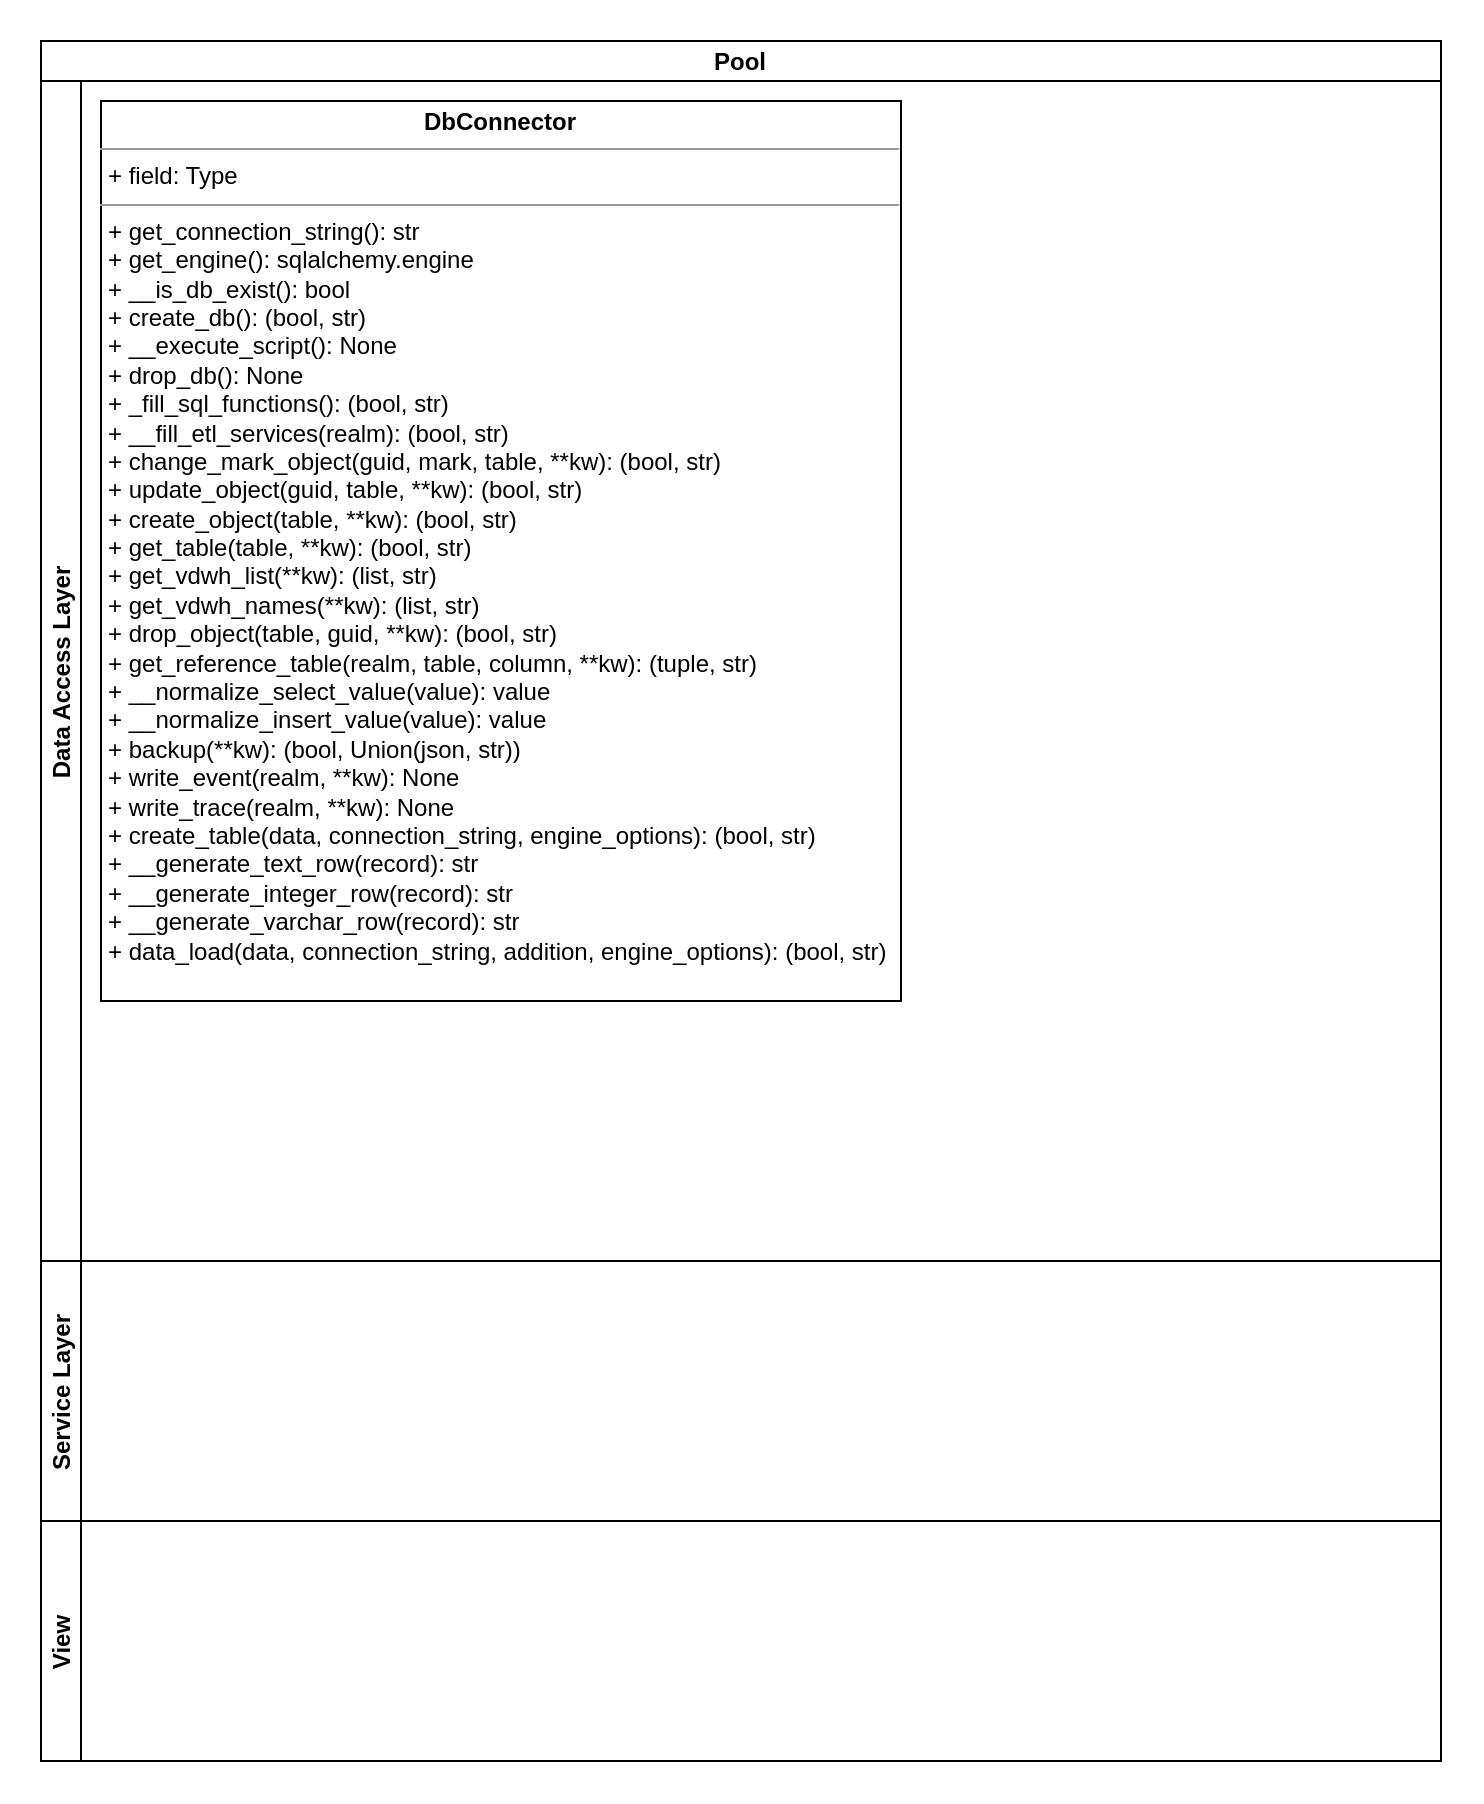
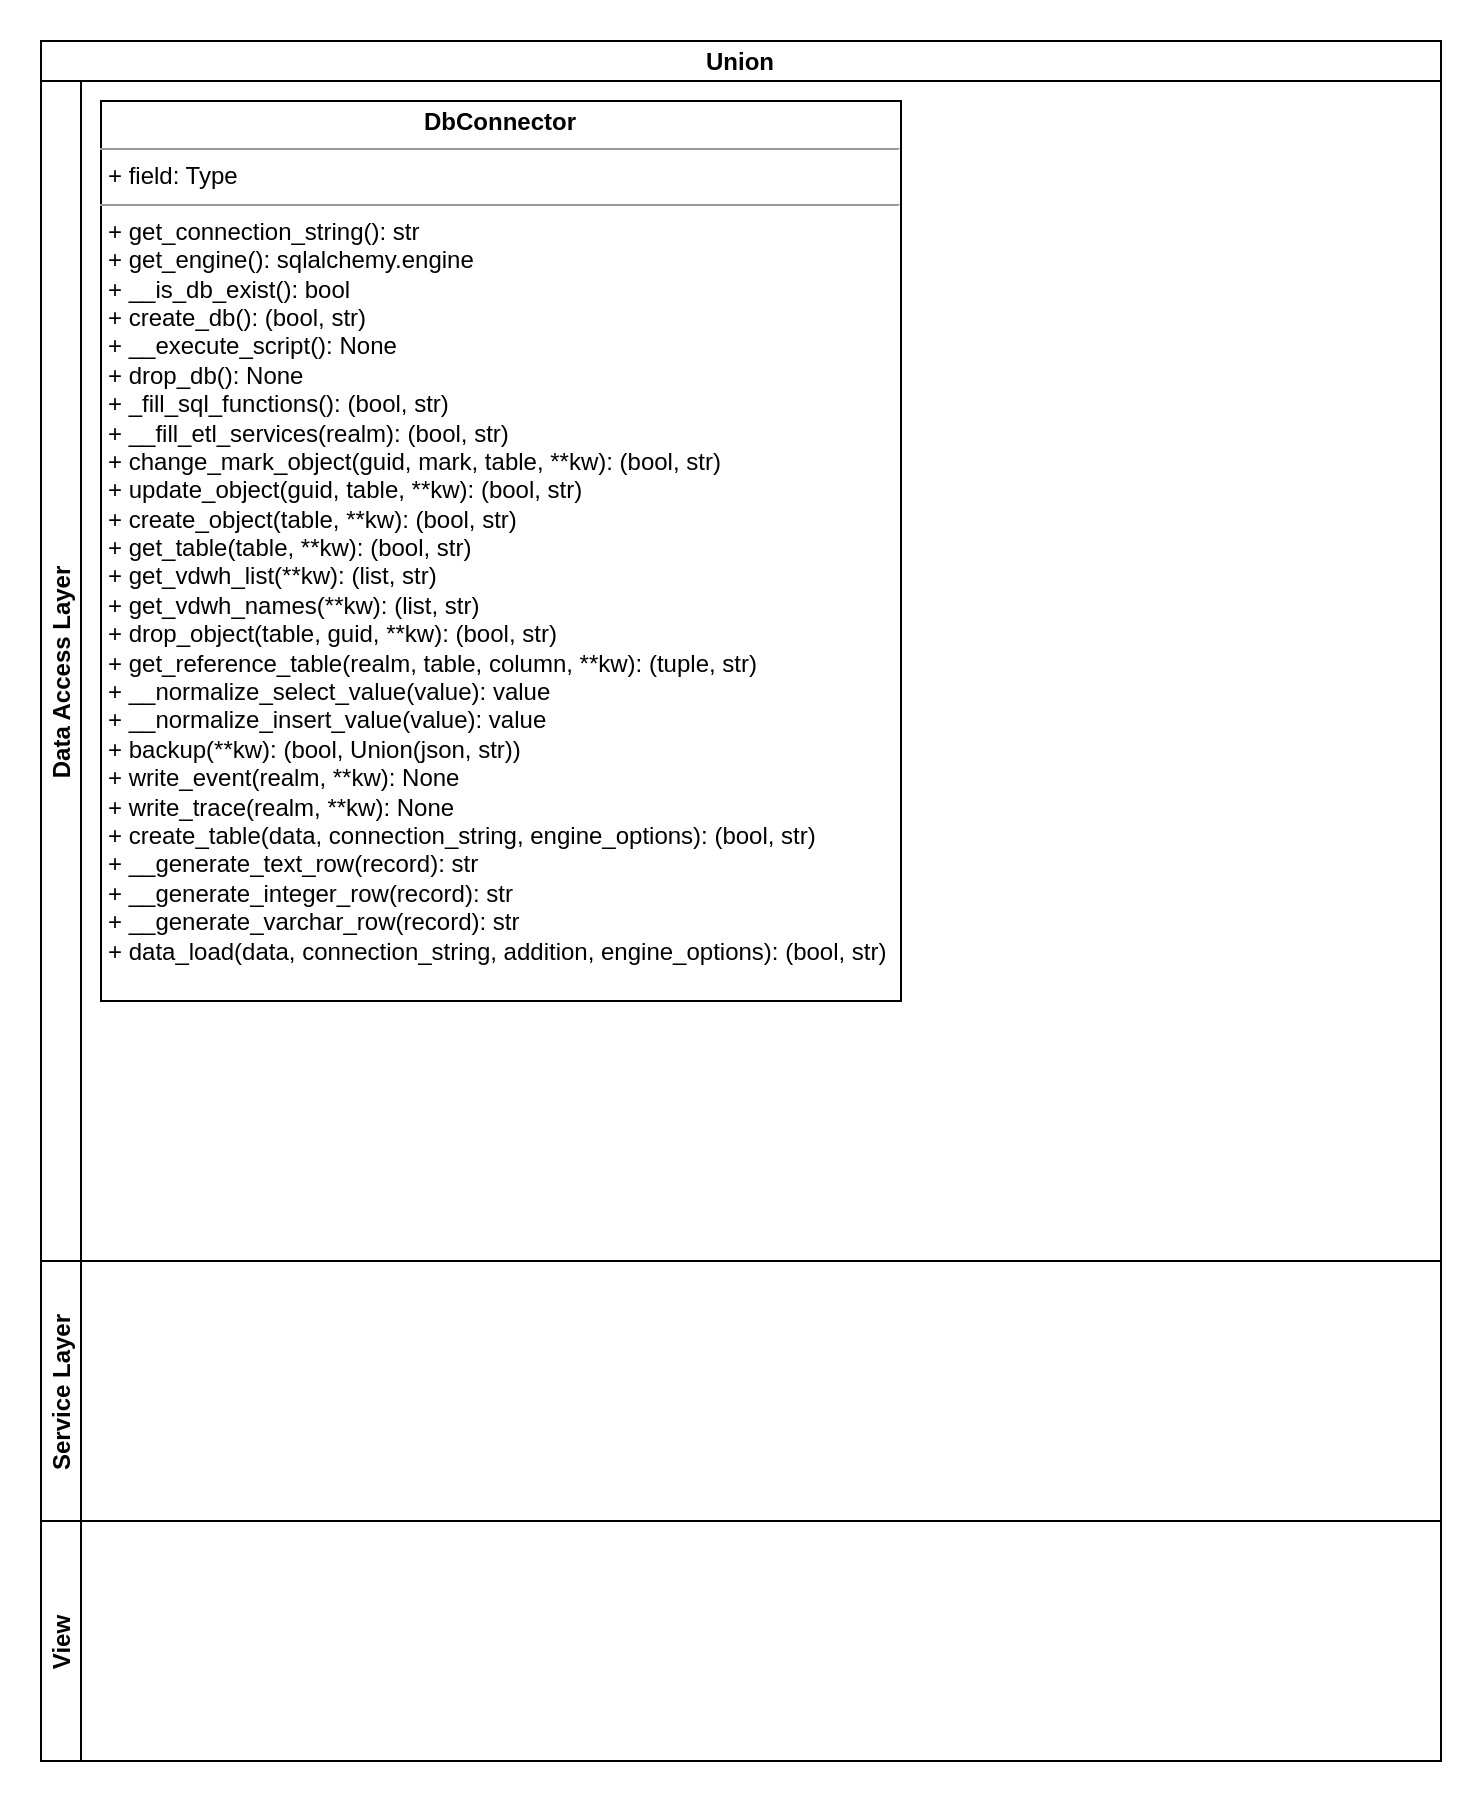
  <mxCell id="0" />
  <mxCell id="1" parent="0" />
- <mxCell id="2" value="Pool" style="swimlane;childLayout=stackLayout;resizeParent=1;resizeParentMax=0;horizontal=1;startSize=20;horizontalStack=0;" vertex="1" parent="1"><mxGeometry x="20" y="20" width="700" height="860" as="geometry" /></mxCell>
+ <mxCell id="2" value="Union" style="swimlane;childLayout=stackLayout;resizeParent=1;resizeParentMax=0;horizontal=1;startSize=20;horizontalStack=0;" vertex="1" parent="1"><mxGeometry x="20" y="20" width="700" height="860" as="geometry" /></mxCell>
  <mxCell id="3" value="Data Access Layer" style="swimlane;startSize=20;horizontal=0;" vertex="1" parent="2"><mxGeometry y="20" width="700" height="590" as="geometry" /></mxCell>
  <mxCell id="4" value="&lt;p style=&quot;margin: 0px ; margin-top: 4px ; text-align: center&quot;&gt;&lt;b&gt;DbConnector&lt;/b&gt;&lt;/p&gt;&lt;hr size=&quot;1&quot;&gt;&lt;p style=&quot;margin: 0px ; margin-left: 4px&quot;&gt;+ field: Type&lt;/p&gt;&lt;hr size=&quot;1&quot;&gt;&lt;p style=&quot;margin: 0px ; margin-left: 4px&quot;&gt;+ get_connection_string(): str&lt;/p&gt;&lt;p style=&quot;margin: 0px ; margin-left: 4px&quot;&gt;+ get_engine(): sqlalchemy.engine&lt;/p&gt;&lt;p style=&quot;margin: 0px ; margin-left: 4px&quot;&gt;+ __is_db_exist(): bool&lt;/p&gt;&lt;p style=&quot;margin: 0px ; margin-left: 4px&quot;&gt;+ create_db(): (bool, str)&lt;/p&gt;&lt;p style=&quot;margin: 0px ; margin-left: 4px&quot;&gt;+ __execute_script(): None&lt;/p&gt;&lt;p style=&quot;margin: 0px ; margin-left: 4px&quot;&gt;+ drop_db(): None&lt;/p&gt;&lt;p style=&quot;margin: 0px ; margin-left: 4px&quot;&gt;+ _fill_sql_functions(): (bool, str)&lt;/p&gt;&lt;p style=&quot;margin: 0px ; margin-left: 4px&quot;&gt;+ __fill_etl_services(realm): (bool, str)&lt;/p&gt;&lt;p style=&quot;margin: 0px ; margin-left: 4px&quot;&gt;+ change_mark_object(guid, mark, table, **kw): (bool, str)&lt;/p&gt;&lt;p style=&quot;margin: 0px ; margin-left: 4px&quot;&gt;+ update_object(guid, table, **kw): (bool, str)&lt;/p&gt;&lt;p style=&quot;margin: 0px ; margin-left: 4px&quot;&gt;+ create_object(table, **kw): (bool, str)&lt;/p&gt;&lt;p style=&quot;margin: 0px ; margin-left: 4px&quot;&gt;+ get_table(table, **kw): (bool, str)&lt;/p&gt;&lt;p style=&quot;margin: 0px ; margin-left: 4px&quot;&gt;+ get_vdwh_list(**kw): (list, str)&lt;/p&gt;&lt;p style=&quot;margin: 0px ; margin-left: 4px&quot;&gt;+ get_vdwh_names(**kw): (list, str)&lt;/p&gt;&lt;p style=&quot;margin: 0px ; margin-left: 4px&quot;&gt;+ drop_object(table, guid, **kw): (bool, str)&lt;/p&gt;&lt;p style=&quot;margin: 0px ; margin-left: 4px&quot;&gt;+ get_reference_table(realm, table, column, **kw): (tuple, str)&lt;/p&gt;&lt;p style=&quot;margin: 0px ; margin-left: 4px&quot;&gt;+ __normalize_select_value(value): value&lt;/p&gt;&lt;p style=&quot;margin: 0px ; margin-left: 4px&quot;&gt;+ __normalize_insert_value(value): value&lt;/p&gt;&lt;p style=&quot;margin: 0px ; margin-left: 4px&quot;&gt;+ backup(**kw): (bool, Union(json, str))&lt;/p&gt;&lt;p style=&quot;margin: 0px ; margin-left: 4px&quot;&gt;+ write_event(realm, **kw): None&lt;/p&gt;&lt;p style=&quot;margin: 0px ; margin-left: 4px&quot;&gt;+ write_trace(realm, **kw): None&lt;/p&gt;&lt;p style=&quot;margin: 0px ; margin-left: 4px&quot;&gt;+ create_table(data, connection_string, engine_options): (bool, str)&lt;/p&gt;&lt;p style=&quot;margin: 0px ; margin-left: 4px&quot;&gt;+ __generate_text_row(record): str&lt;/p&gt;&lt;p style=&quot;margin: 0px ; margin-left: 4px&quot;&gt;+ __generate_integer_row(record): str&lt;/p&gt;&lt;p style=&quot;margin: 0px ; margin-left: 4px&quot;&gt;+ __generate_varchar_row(record): str&lt;/p&gt;&lt;p style=&quot;margin: 0px ; margin-left: 4px&quot;&gt;+ data_load(data, connection_string, addition, engine_options): (bool, str)&lt;/p&gt;" style="verticalAlign=top;align=left;overflow=fill;fontSize=12;fontFamily=Helvetica;html=1;" vertex="1" parent="3"><mxGeometry x="30" y="10" width="400" height="450" as="geometry" /></mxCell>
  <mxCell id="5" value="Service Layer" style="swimlane;startSize=20;horizontal=0;" vertex="1" parent="2"><mxGeometry y="610" width="700" height="130" as="geometry" /></mxCell>
  <mxCell id="6" value="View" style="swimlane;startSize=20;horizontal=0;" vertex="1" parent="2"><mxGeometry y="740" width="700" height="120" as="geometry" /></mxCell>
